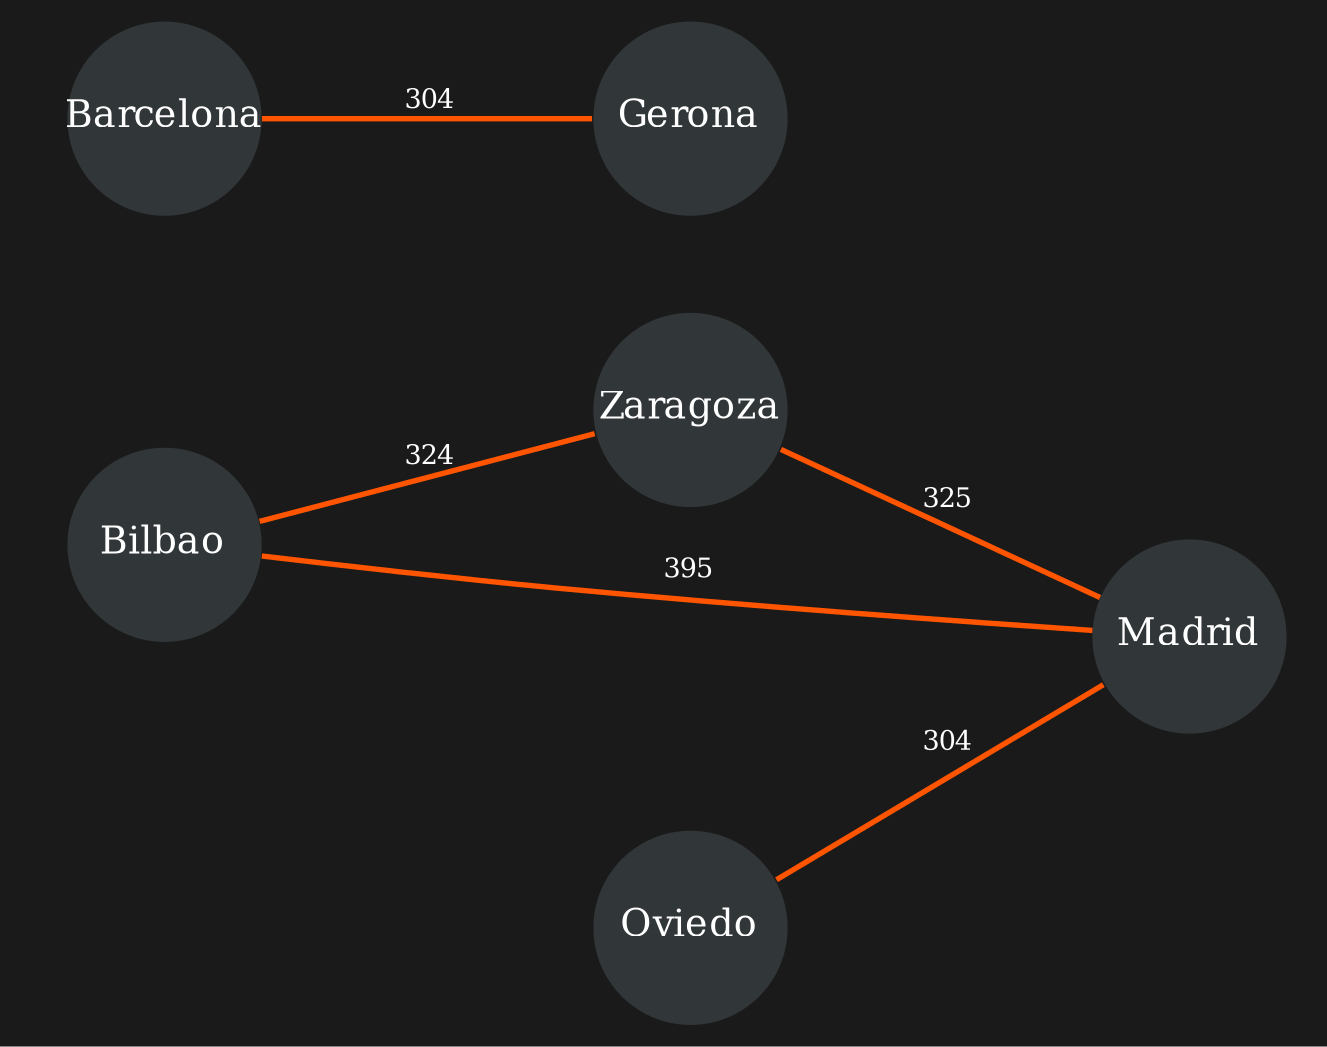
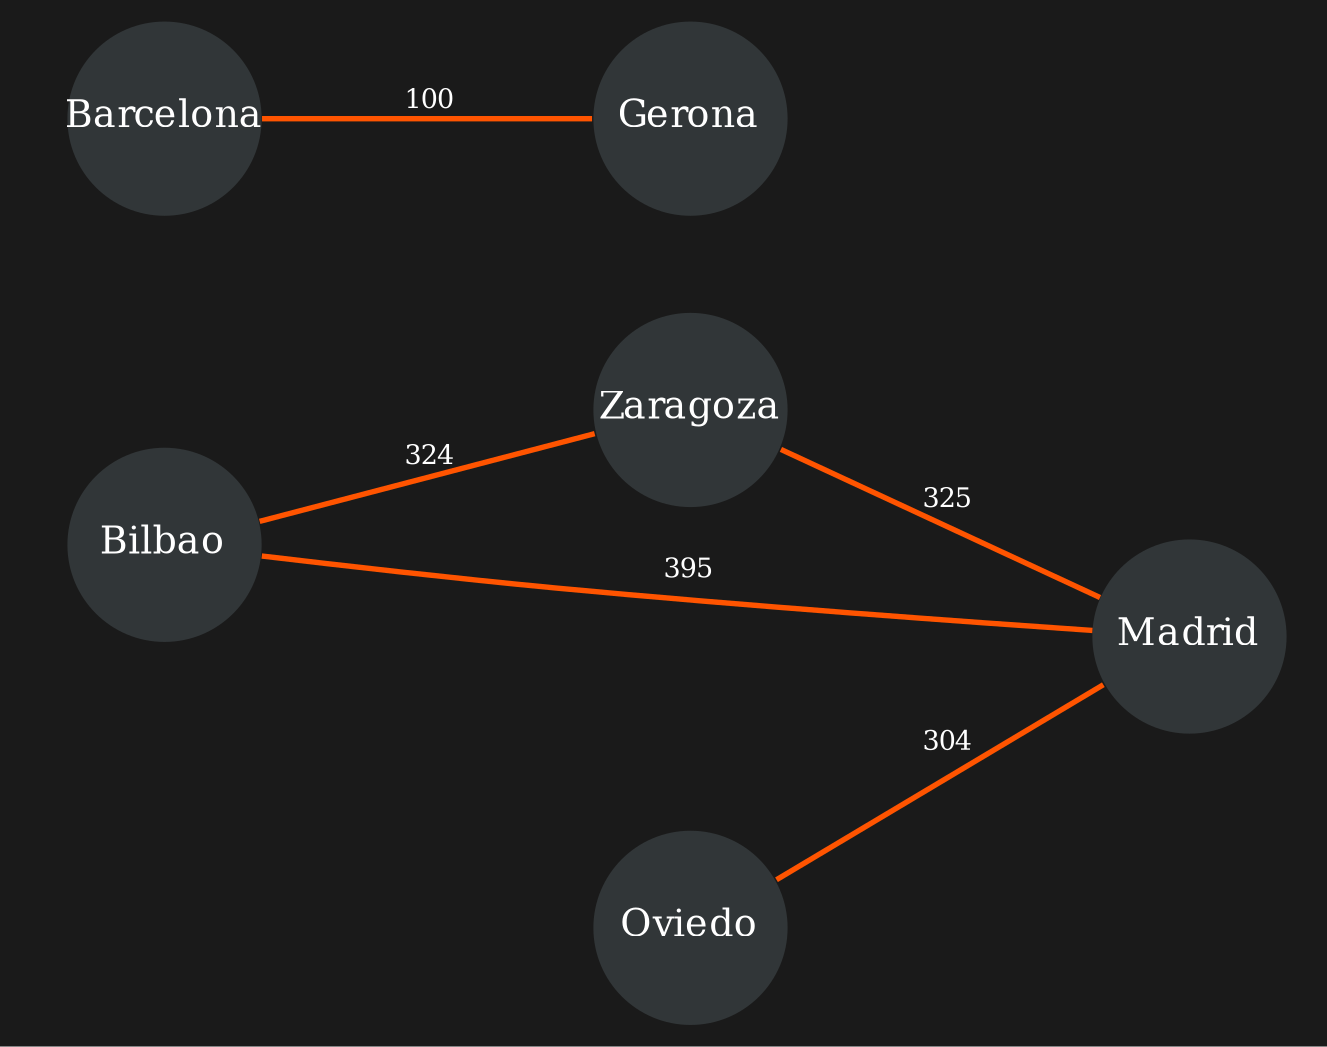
  digraph {
    bgcolor="#1a1a1a"
    rankdir=LR
    node [color=transparent fillcolor="#313638" fixedsize=shape fontcolor=white fontsize=7 shape=circle style=filled]
    edge [arrowhead=none color="#ff5400" fontcolor=white fontsize=5]
    Zaragoza [width=0.5]
    Madrid [width=0.5]
    Barcelona [width=0.5]
    Gerona [width=0.5]
    Bilbao [width=0.5]
    Oviedo [width=0.5]
    Zaragoza -> Madrid [label=325]
-   Barcelona -> Gerona [label=304]
+   Barcelona -> Gerona [label=100]
    Bilbao -> Zaragoza [label=324]
    Bilbao -> Madrid [label=395]
    Oviedo -> Madrid [label=304]
  }
